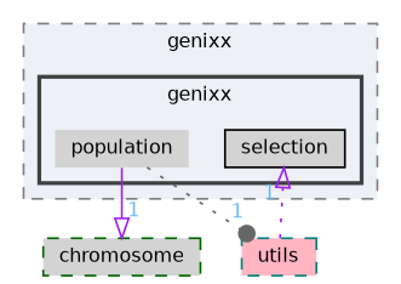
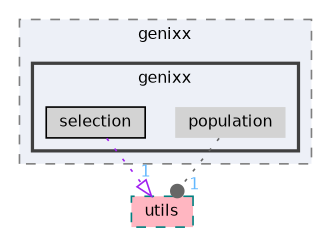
  digraph {
    compound=true
    node [color=darkgreen fillcolor=lightgrey fontname=Helvetica fontsize=10 shape=box style=filled]
    edge [arrowhead=onormal color=purple fontcolor=steelblue1 fontname=Helvetica fontsize=10 headlabel=1 labeldistance=1.5 labelfontname=Helvetica labelfontsize=10 style=dotted]
    n1 [height=0.2 label=population shape=plaintext width=0.4]
    n2 [color=black height=0.2 label=selection width=0.4]
-   n3 [height=0.2 label=chromosome style="filled,dashed" width=0.4]
    n4 [color=teal fillcolor=lightpink height=0.2 label=utils style="filled,dashed" width=0.4]
    subgraph cluster_1 {
      bgcolor="#edf0f7"
      fontname=Helvetica
      fontsize=10
      label=genixx
      pencolor=grey50
      style="filled,dashed"
      subgraph cluster_2 {
        bgcolor="#edf0f7"
        fontname=Helvetica
        fontsize=10
        label=genixx
        pencolor=grey25
        style="filled,bold"
        n1
        n2
      }
    }
-   n1 -> n3 [style=solid]
    n1 -> n4 [arrowhead=dot color=gray40]
-   n4 -> n2
+   n2 -> n4
  }
